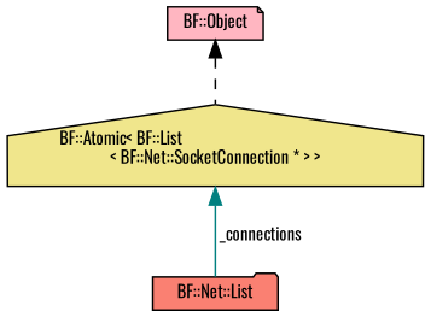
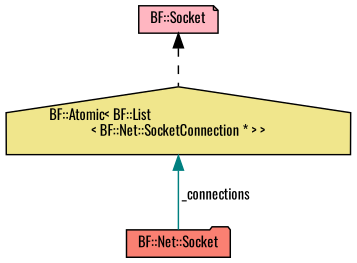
  digraph {
    fontname=Oswald
    node [color=black fontname=Oswald fontsize=10 style=filled]
    edge [dir=back fontname=Oswald fontsize=10 labelfontname=Helvetica labelfontsize=10]
-   n1 [fillcolor=salmon fontcolor=black height=0.2 label="BF::Net::List" shape=folder width=0.4]
-   n2 [fillcolor=lightpink height=0.2 label="BF::Object" shape=note width=0.4]
+   n1 [fillcolor=salmon fontcolor=black height=0.2 label="BF::Net::Socket" shape=folder width=0.4]
+   n2 [fillcolor=lightpink height=0.2 label="BF::Socket" shape=note width=0.4]
    n3 [fillcolor=khaki height=0.2 label="BF::Atomic\< BF::List\l\< BF::Net::SocketConnection * \> \>" shape=house width=0.4]
    n2 -> n3 [color=black style=dashed]
    n3 -> n1 [color=teal label=" _connections" style=solid]
  }
